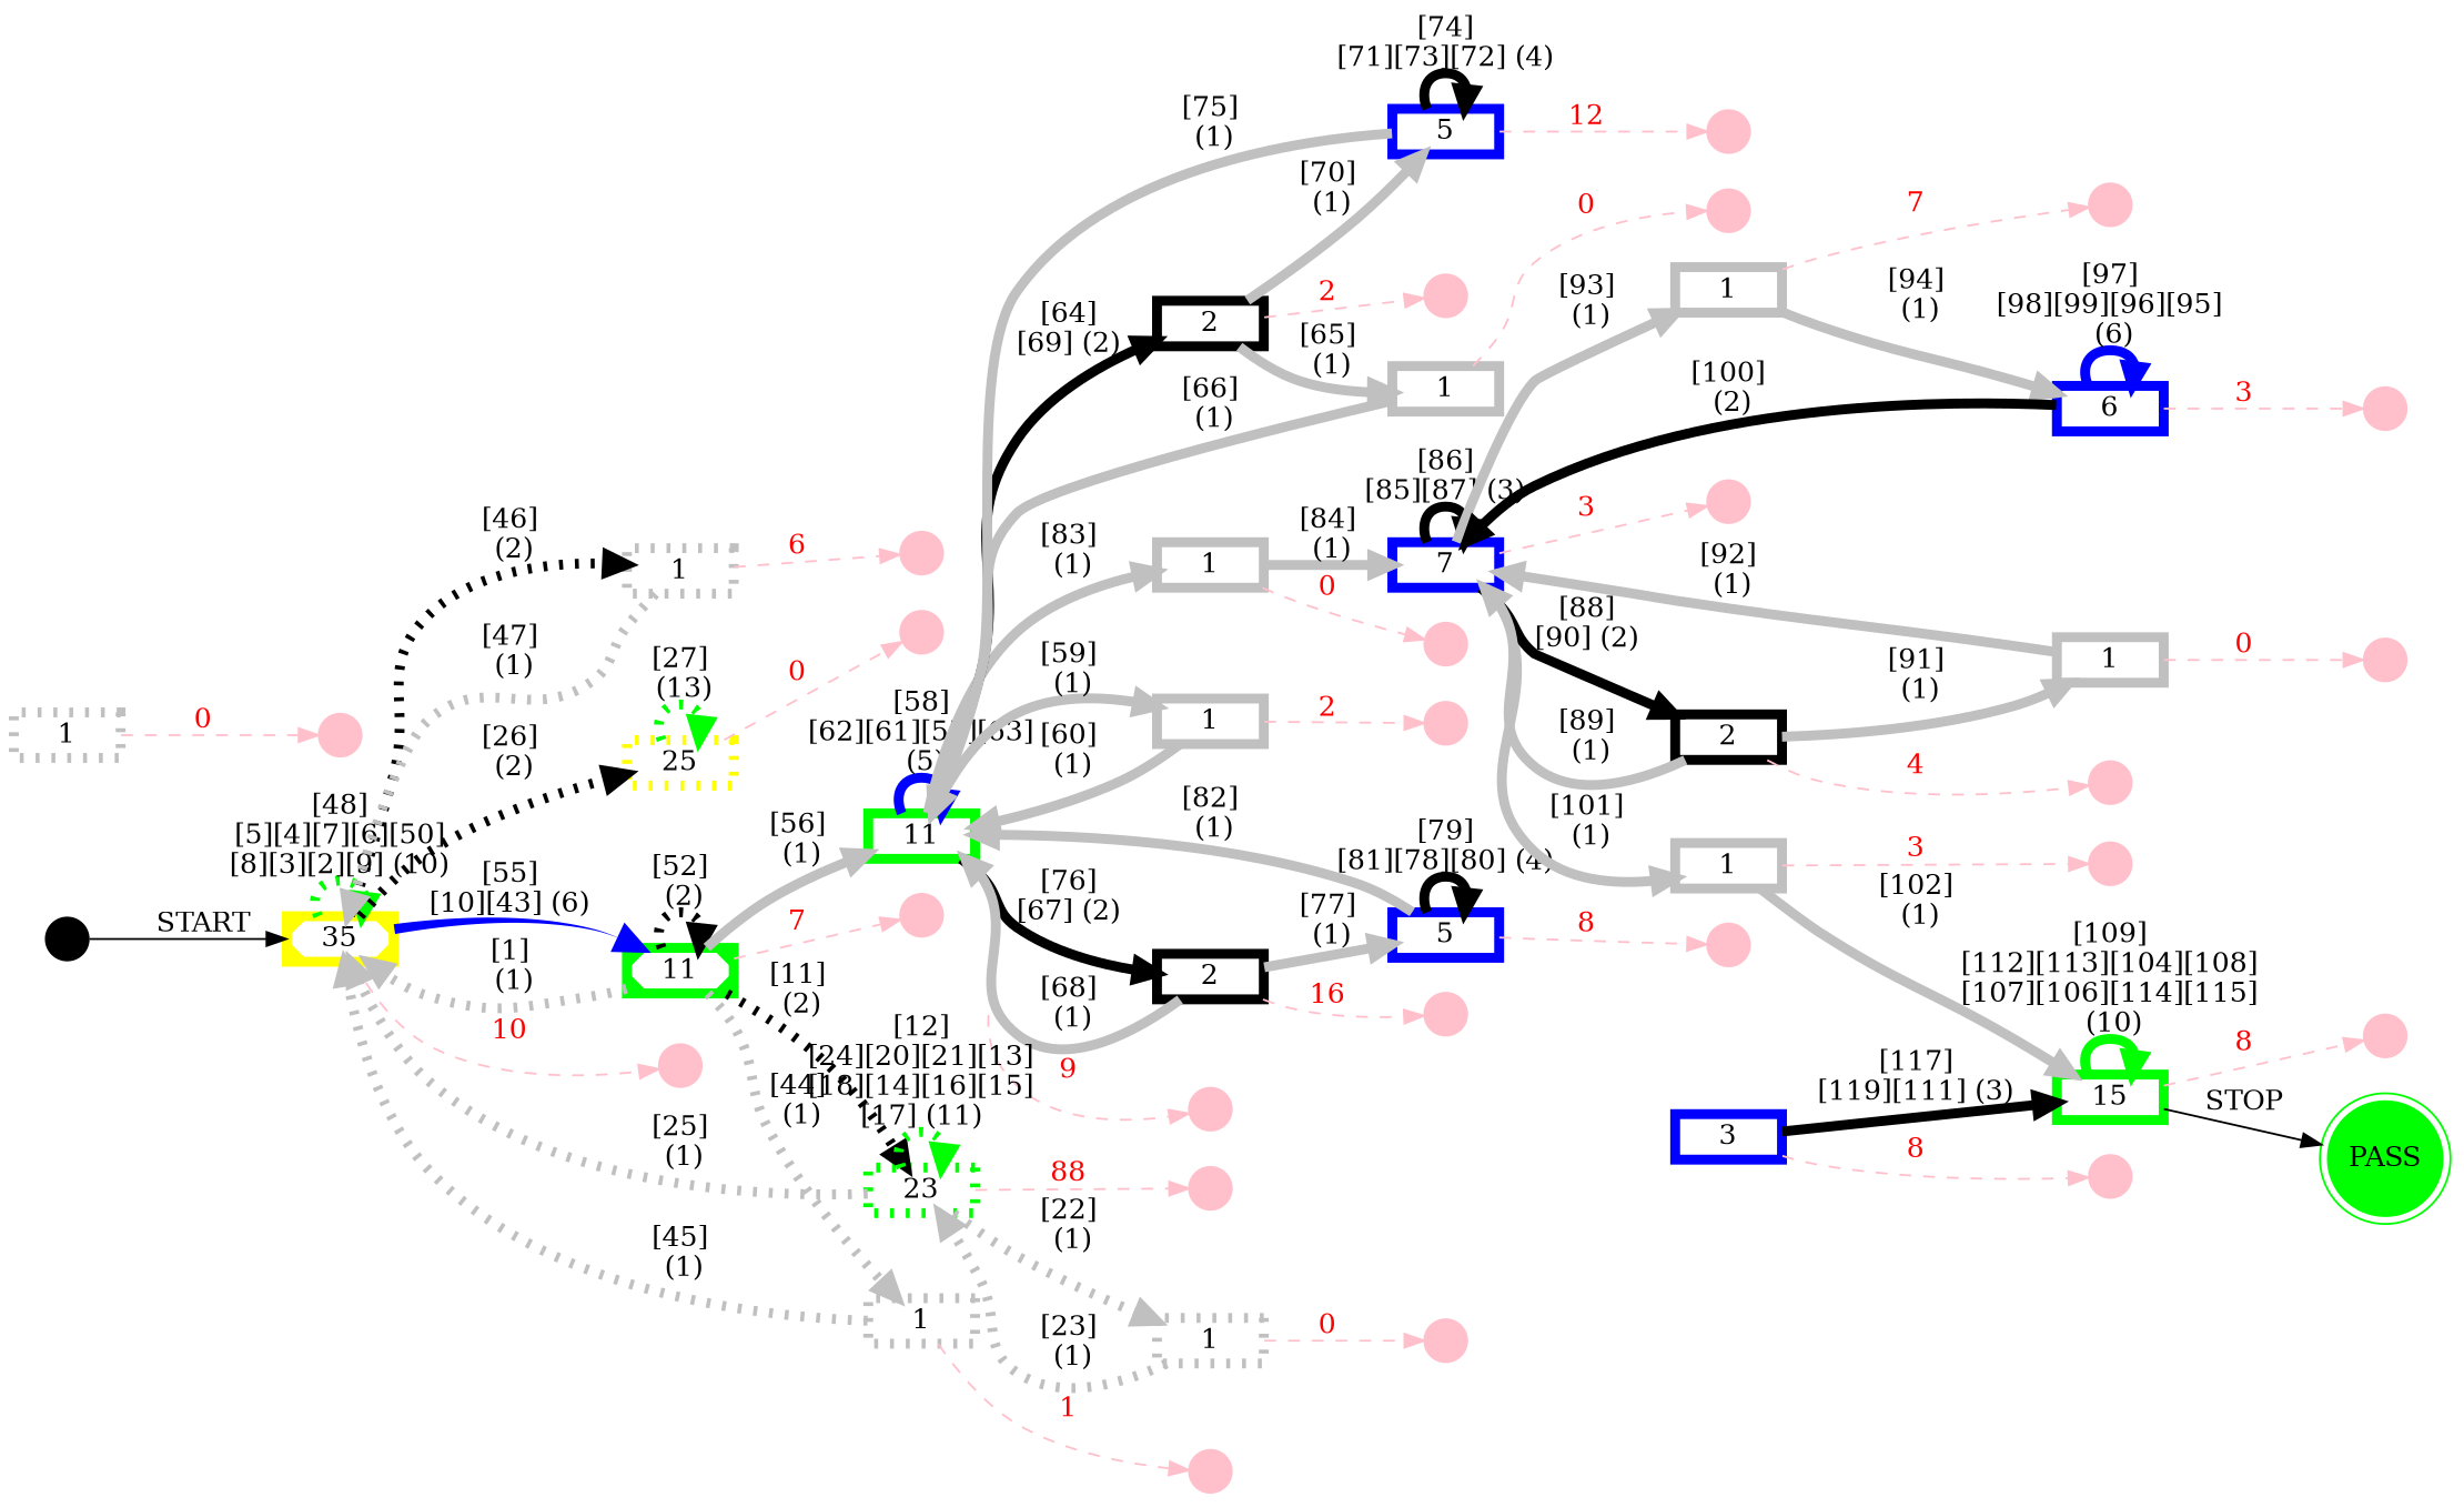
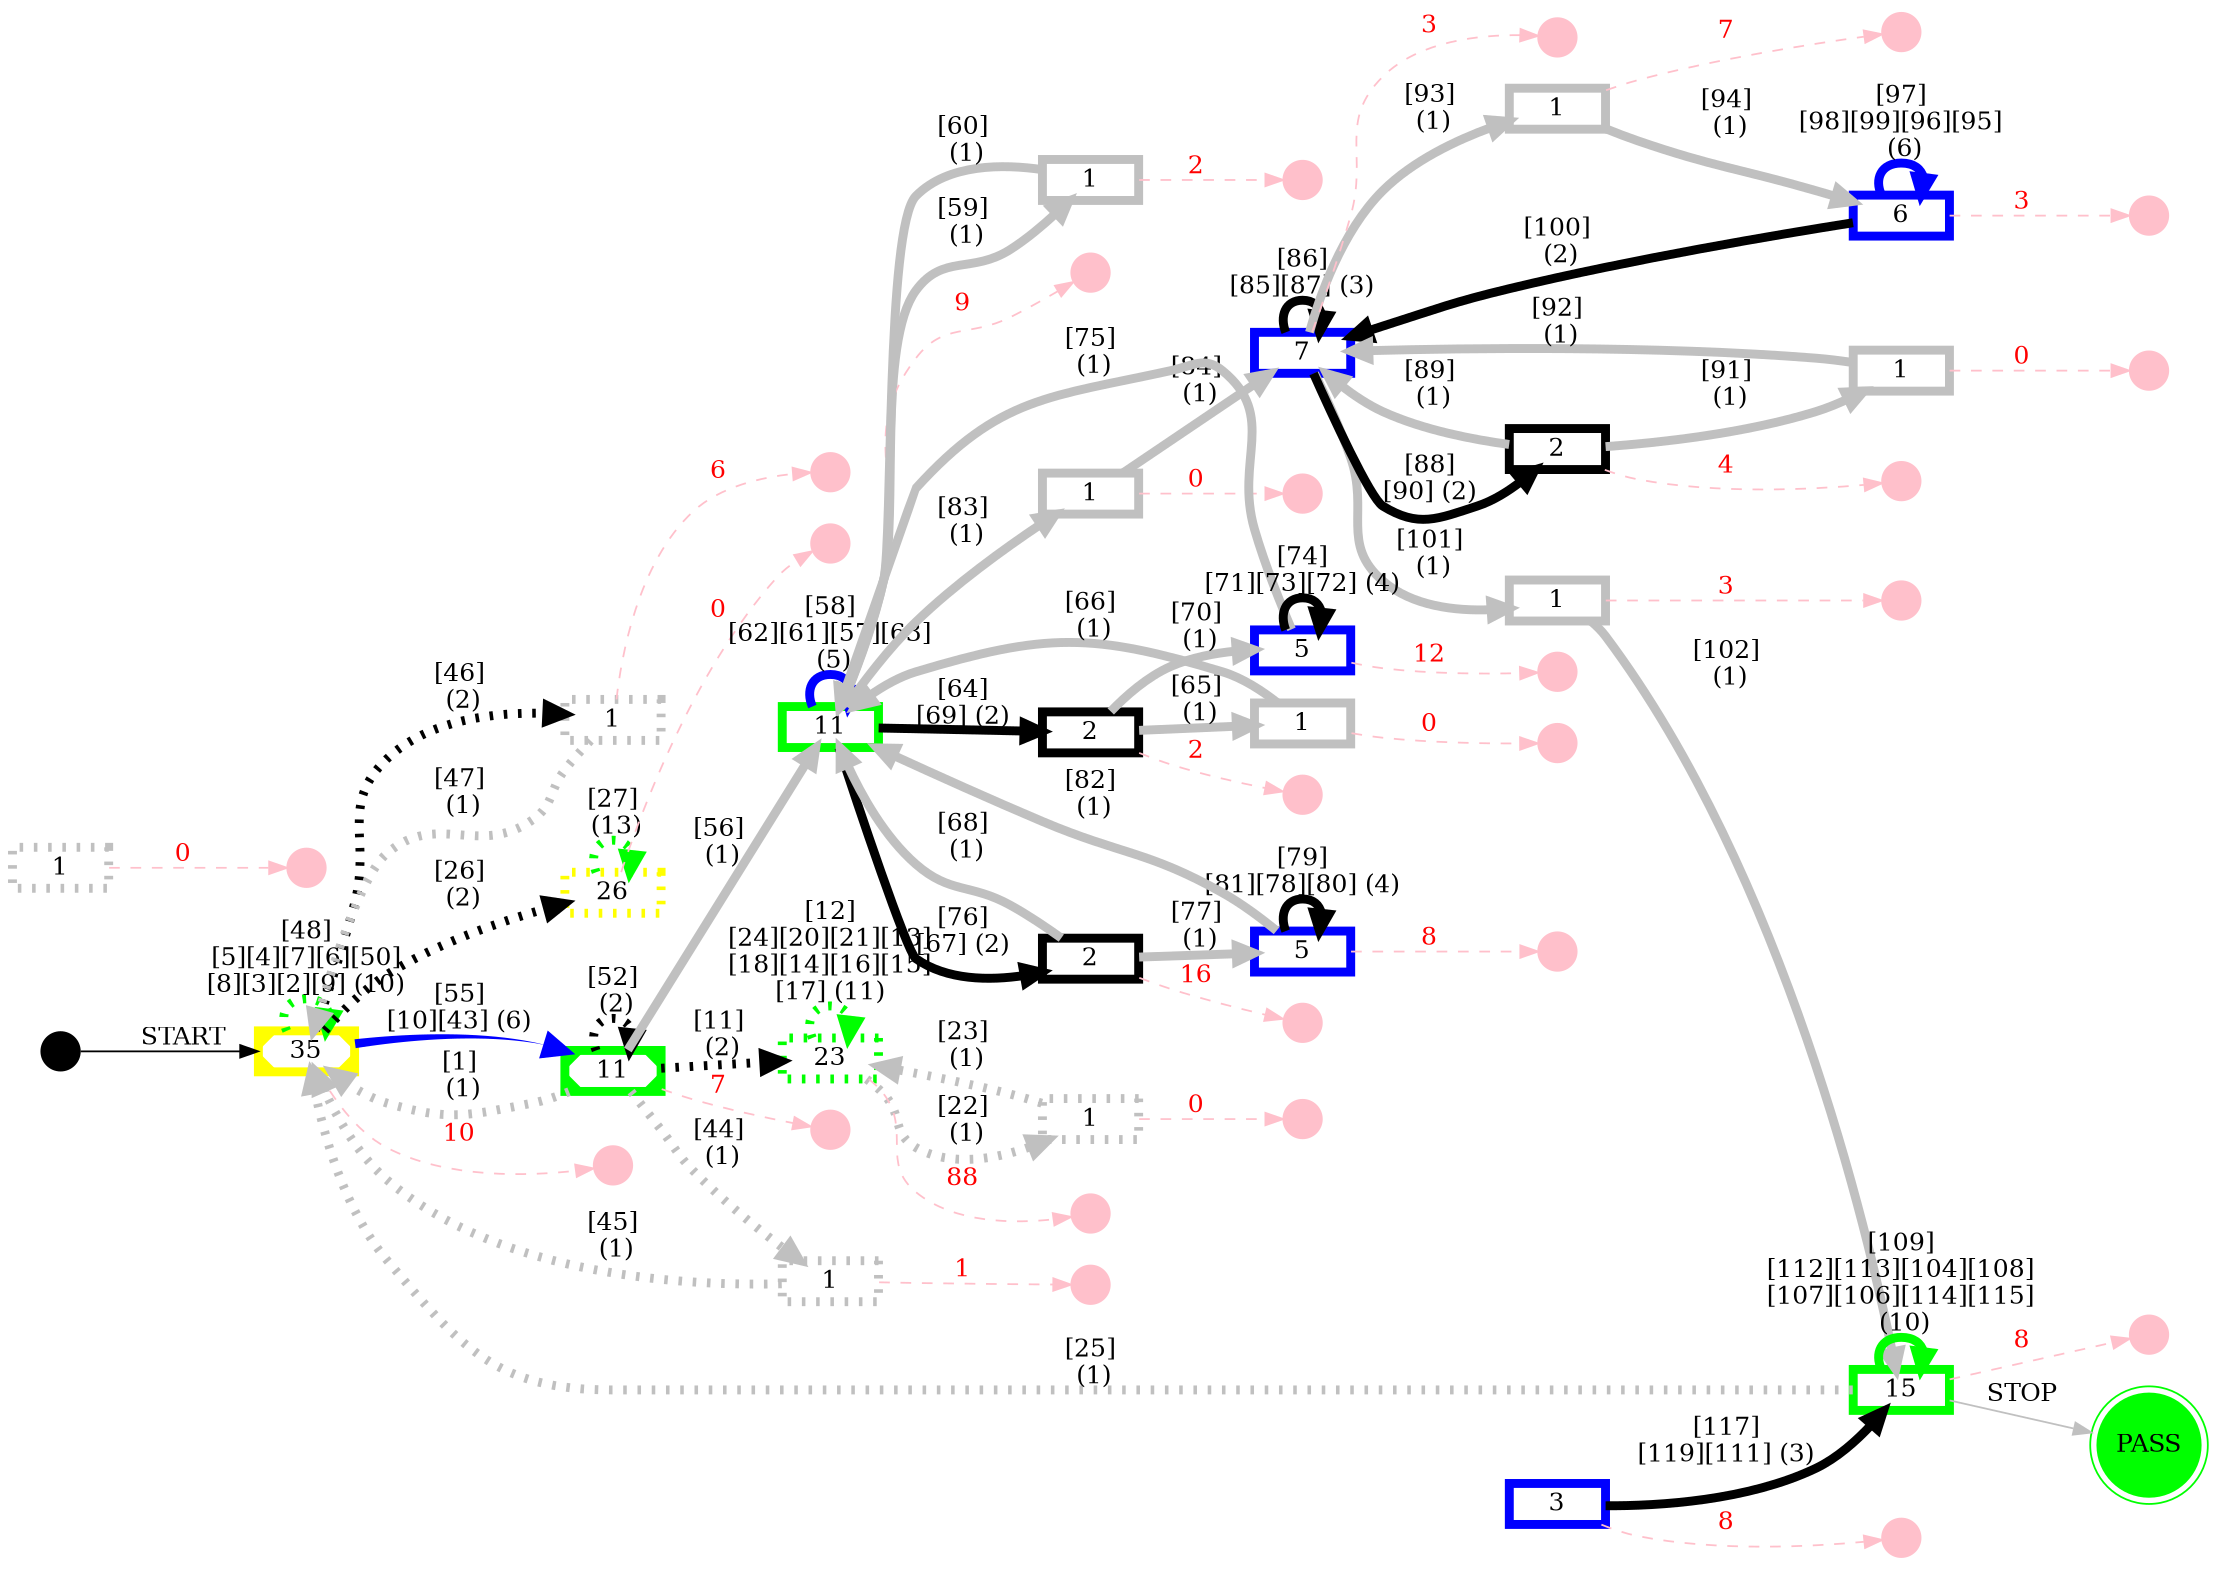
  digraph {
    rankdir=LR
    node [color=pink shape=point style=solid fixedsize=false fontcolor=black]
    edge [color=grey style=solid penwidth=5]
    ENTRY [color=black height=0.3 fixedsize="" fontcolor=""]
    n2 [color=yellow height=0.3 label=35 penwidth=5 shape=rect style=diagonals]
    n3 [color=grey height=0.3 label=1 penwidth=5 shape=rect style=dotted]
-   n4 [color=yellow height=0.3 label=25 penwidth=5 shape=rect style=dotted]
+   n4 [color=yellow height=0.3 label=26 penwidth=5 shape=rect style=dotted]
    n5 [color=green height=0.3 label=11 penwidth=5 shape=rect style=diagonals]
    uSR1nd9x6414e2307877123 [fontcolor=pink height=0.3]
    n7 [color=blue height=0.3 label=5 penwidth=5 shape=rect]
    n8 [color=green height=0.3 label=11 penwidth=5 shape=rect]
    uSRctccre26e3348618199 [fontcolor=pink height=0.3]
    n10 [color=grey height=0.3 label=1 penwidth=5 shape=rect]
    n11 [color=black height=0.3 label=2 penwidth=5 shape=rect]
    n12 [color=black height=0.3 label=2 penwidth=5 shape=rect]
    n13 [color=grey height=0.3 label=1 penwidth=5 shape=rect]
    uSR1gydz1119c2959523811 [fontcolor=pink height=0.3]
    n15 [color=blue height=0.3 label=7 penwidth=5 shape=rect]
    uSR4rkqdq1c3613337755 [fontcolor=pink height=0.3]
    n17 [color=grey height=0.3 label=1 penwidth=5 shape=rect]
    n18 [color=grey height=0.3 label=1 penwidth=5 shape=rect]
    n19 [color=black height=0.3 label=2 penwidth=5 shape=rect]
    uSRtpp9291d21108131987 [fontcolor=pink height=0.3]
    n21 [color=blue height=0.3 label=6 penwidth=5 shape=rect]
    uSRpqbmee2c11629289201 [fontcolor=pink height=0.3]
    uSR1proon62a43165722393 [fontcolor=pink height=0.3]
    n24 [color=green height=0.3 label=15 penwidth=5 shape=rect]
    uSR19ksodq271734213595 [fontcolor=pink height=0.3]
    n26 [color=grey height=0.3 label=1 penwidth=5 shape=rect]
    uSR1y3wwqw20d1235104920 [fontcolor=pink height=0.3]
    n28 [color=green height=0.3 label=23 penwidth=5 shape=rect style=dotted]
    n29 [color=grey height=0.3 label=1 penwidth=5 shape=rect style=dotted]
    uSRz4yekg58338414550 [fontcolor=pink height=0.3]
    uSR1pdx4n65f6934260831 [fontcolor=pink height=0.3]
    n32 [color=grey height=0.3 label=1 penwidth=5 shape=rect style=dotted]
    uSR1oz6mhf2423302866810 [fontcolor=pink height=0.3]
    n34 [color=grey height=0.3 label=1 penwidth=5 shape=rect style=dotted]
    uSR000 [fontcolor=pink height=0.3]
    uSR1k3pzxt23d1115512589 [fontcolor=pink height=0.3]
    uSR14tsk4l1752632078229 [fontcolor=pink height=0.3]
    PASS [color=green height=0.8 shape=doublecircle style=filled]
    uSR1t5yjcp4543204213750 [fontcolor=pink height=0.3]
    n40 [color=blue height=0.3 label=5 penwidth=5 shape=rect]
    n41 [color=grey height=0.3 label=1 penwidth=5 shape=rect]
    uSR19de3he23b1333424495 [fontcolor=pink height=0.3]
    uSR1no0ksx41e2623200056 [fontcolor=pink height=0.3]
    uSR4mzb462244275828291 [fontcolor=pink height=0.3]
    n45 [color=blue height=0.3 label=3 penwidth=5 shape=rect]
    uSR1swggzf5f63221558736 [fontcolor=pink height=0.3]
    uSR144zc2i28b2864377794 [fontcolor=pink height=0.3]
    uSRit234j1891698045338 [fontcolor=pink height=0.3]
    uSR13y5cq625a659597692 [fontcolor=pink height=0.3]
    uSRkd1vuk1d72078707989 [fontcolor=pink height=0.3]
    ENTRY -> n2 [color=black label=START penwidth=""]
    n2 -> n2 [color=green label="[48]\n[5][4][7][6][50]\n[8][3][2][9] (10)" style=dotted]
    n2 -> n3 [color=black label="[46]\n (2)" style=dotted]
    n2 -> n4 [color=black label="[26]\n (2)" style=dotted]
    n2 -> n5 [arrowtail=none color=blue label="[55]\n[10][43] (6)" style=tapered]
    n2 -> uSR1nd9x6414e2307877123 [color=pink fontcolor=red label=10 style=dashed penwidth=""]
    n3 -> n2 [label="[47]\n (1)" style=dotted]
    n3 -> uSR1k3pzxt23d1115512589 [color=pink fontcolor=red label=6 style=dashed penwidth=""]
    n4 -> n4 [color=green label="[27]\n (13)" style=dotted]
    n4 -> uSR14tsk4l1752632078229 [color=pink fontcolor=red label=0 style=dashed penwidth=""]
    n5 -> n2 [label="[1]\n (1)" style=dotted]
    n5 -> n5 [color=black label="[52]\n (2)" style=dotted]
    n5 -> n8 [label="[56]\n (1)"]
    n5 -> n28 [color=black label="[11]\n (2)" style=dotted]
    n5 -> n32 [label="[44]\n (1)" style=dotted]
    n5 -> uSRit234j1891698045338 [color=pink fontcolor=red label=7 style=dashed penwidth=""]
    n7 -> n7 [color=black label="[79]\n[81][78][80] (4)"]
    n7 -> n8 [label="[82]\n (1)"]
    n7 -> uSRctccre26e3348618199 [color=pink fontcolor=red label=8 style=dashed penwidth=""]
    n8 -> n8 [color=blue label="[58]\n[62][61][57][63]\n (5)"]
    n8 -> n10 [label="[83]\n (1)"]
    n8 -> n11 [color=black label="[64]\n[69] (2)"]
    n8 -> n12 [color=black label="[76]\n[67] (2)"]
    n8 -> n13 [label="[59]\n (1)"]
    n8 -> uSR1gydz1119c2959523811 [color=pink fontcolor=red label=9 style=dashed penwidth=""]
    n10 -> n15 [label="[84]\n (1)"]
    n10 -> uSR4rkqdq1c3613337755 [color=pink fontcolor=red label=0 style=dashed penwidth=""]
    n11 -> n40 [label="[70]\n (1)"]
    n11 -> n41 [label="[65]\n (1)"]
    n11 -> uSR19de3he23b1333424495 [color=pink fontcolor=red label=2 style=dashed penwidth=""]
    n12 -> n7 [label="[77]\n (1)"]
    n12 -> n8 [label="[68]\n (1)"]
    n12 -> uSR144zc2i28b2864377794 [color=pink fontcolor=red label=16 style=dashed penwidth=""]
    n13 -> n8 [label="[60]\n (1)"]
    n13 -> uSRkd1vuk1d72078707989 [color=pink fontcolor=red label=2 style=dashed penwidth=""]
    n15 -> n15 [color=black label="[86]\n[85][87] (3)"]
    n15 -> n17 [label="[93]\n (1)"]
    n15 -> n18 [label="[101]\n (1)"]
    n15 -> n19 [color=black label="[88]\n[90] (2)"]
    n15 -> uSRtpp9291d21108131987 [color=pink fontcolor=red label=3 style=dashed penwidth=""]
    n17 -> n21 [label="[94]\n (1)"]
    n17 -> uSRpqbmee2c11629289201 [color=pink fontcolor=red label=7 style=dashed penwidth=""]
    n18 -> n24 [label="[102]\n (1)"]
    n18 -> uSR19ksodq271734213595 [color=pink fontcolor=red label=3 style=dashed penwidth=""]
    n19 -> n15 [label="[89]\n (1)"]
    n19 -> n26 [label="[91]\n (1)"]
    n19 -> uSR1y3wwqw20d1235104920 [color=pink fontcolor=red label=4 style=dashed penwidth=""]
    n21 -> n15 [color=black label="[100]\n (2)"]
    n21 -> n21 [color=blue label="[97]\n[98][99][96][95]\n (6)"]
    n21 -> uSR1proon62a43165722393 [color=pink fontcolor=red label=3 style=dashed penwidth=""]
    n24 -> n24 [color=green label="[109]\n[112][113][104][108]\n[107][106][114][115]\n (10)"]
-   n24 -> PASS [color=black label=STOP penwidth=""]
+   n24 -> PASS [label=STOP penwidth=""]
    n24 -> uSR1t5yjcp4543204213750 [color=pink fontcolor=red label=8 style=dashed penwidth=""]
    n26 -> n15 [label="[92]\n (1)"]
    n26 -> uSR13y5cq625a659597692 [color=pink fontcolor=red label=0 style=dashed penwidth=""]
-   n28 -> n2 [label="[25]\n (1)" style=dotted]
+   n24 -> n2 [label="[25]\n (1)" style=dotted]
    n28 -> n28 [color=green label="[12]\n[24][20][21][13]\n[18][14][16][15]\n[17] (11)" style=dotted]
    n28 -> n29 [label="[22]\n (1)" style=dotted]
    n28 -> uSRz4yekg58338414550 [color=pink fontcolor=red label=88 style=dashed penwidth=""]
    n29 -> n28 [label="[23]\n (1)" style=dotted]
    n29 -> uSR1pdx4n65f6934260831 [color=pink fontcolor=red label=0 style=dashed penwidth=""]
    n32 -> n2 [label="[45]\n (1)" style=dotted]
    n32 -> uSR1oz6mhf2423302866810 [color=pink fontcolor=red label=1 style=dashed penwidth=""]
    n34 -> uSR000 [color=pink fontcolor=red label=0 style=dashed penwidth=""]
    n40 -> n8 [label="[75]\n (1)"]
    n40 -> n40 [color=black label="[74]\n[71][73][72] (4)"]
    n40 -> uSR1no0ksx41e2623200056 [color=pink fontcolor=red label=12 style=dashed penwidth=""]
    n41 -> n8 [label="[66]\n (1)"]
    n41 -> uSR4mzb462244275828291 [color=pink fontcolor=red label=0 style=dashed penwidth=""]
    n45 -> n24 [color=black label="[117]\n[119][111] (3)"]
    n45 -> uSR1swggzf5f63221558736 [color=pink fontcolor=red label=8 style=dashed penwidth=""]
  }
